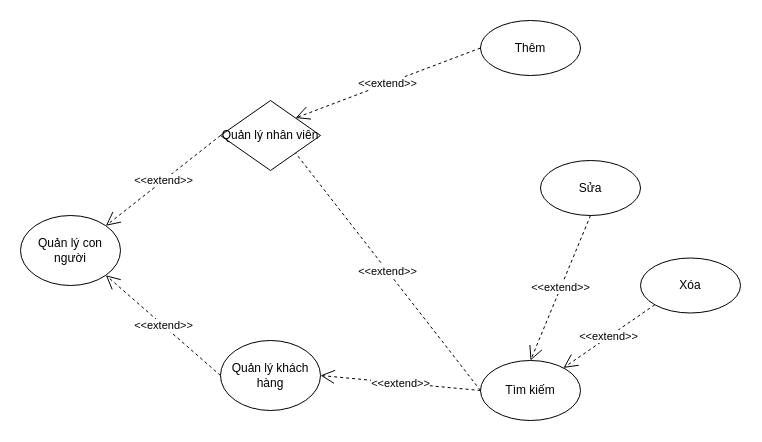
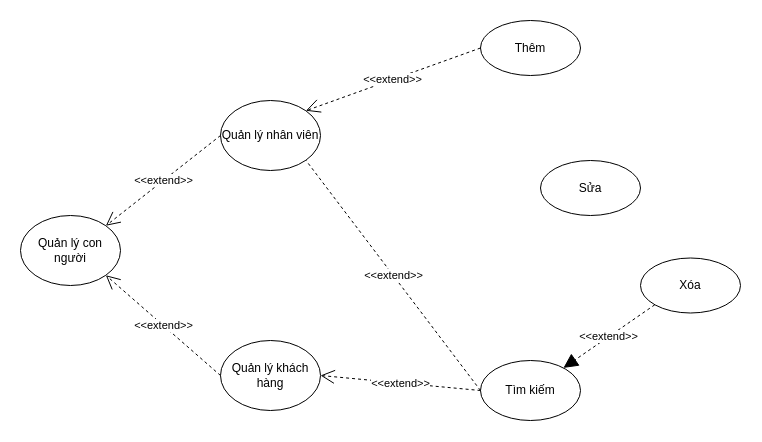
  <mxCell id="0" />
  <mxCell id="1" parent="0" />
  <mxCell id="2" value="Quản lý con người" style="ellipse;whiteSpace=wrap;html=1;" vertex="1" parent="1"><mxGeometry x="20" y="215" width="100" height="70" as="geometry" /></mxCell>
- <mxCell id="3" value="Quản lý nhân viên" style="rhombus;whiteSpace=wrap;html=1;" vertex="1" parent="1"><mxGeometry x="220" y="100" width="100" height="70" as="geometry" /></mxCell>
+ <mxCell id="3" value="Quản lý nhân viên" style="ellipse;whiteSpace=wrap;html=1;" vertex="1" parent="1"><mxGeometry x="220" y="100" width="100" height="70" as="geometry" /></mxCell>
  <mxCell id="4" value="Quản lý khách hàng" style="ellipse;whiteSpace=wrap;html=1;" vertex="1" parent="1"><mxGeometry x="220" y="340" width="100" height="70" as="geometry" /></mxCell>
  <mxCell id="5" value="&amp;lt;&amp;lt;extend&amp;gt;&amp;gt;" style="endArrow=open;endSize=12;dashed=1;html=1;exitX=0;exitY=0.5;exitDx=0;exitDy=0;entryX=1;entryY=0;entryDx=0;entryDy=0;" edge="1" parent="1" source="3" target="2"><mxGeometry width="160" relative="1" as="geometry"><mxPoint x="70" y="340" as="sourcePoint" /><mxPoint x="230" y="340" as="targetPoint" /></mxGeometry></mxCell>
  <mxCell id="6" value="&amp;lt;&amp;lt;extend&amp;gt;&amp;gt;" style="endArrow=open;endSize=12;dashed=1;html=1;entryX=1;entryY=1;entryDx=0;entryDy=0;exitX=0;exitY=0.5;exitDx=0;exitDy=0;" edge="1" parent="1" source="4" target="2"><mxGeometry width="160" relative="1" as="geometry"><mxPoint x="10" y="290" as="sourcePoint" /><mxPoint x="170" y="290" as="targetPoint" /></mxGeometry></mxCell>
  <mxCell id="7" value="Thêm" style="ellipse;whiteSpace=wrap;html=1;" vertex="1" parent="1"><mxGeometry x="480" y="20" width="100" height="55" as="geometry" /></mxCell>
  <mxCell id="8" value="Sửa" style="ellipse;whiteSpace=wrap;html=1;" vertex="1" parent="1"><mxGeometry x="540" y="160" width="100" height="55" as="geometry" /></mxCell>
  <mxCell id="9" value="Xóa" style="ellipse;whiteSpace=wrap;html=1;" vertex="1" parent="1"><mxGeometry x="640" y="257.5" width="100" height="55" as="geometry" /></mxCell>
  <mxCell id="10" value="Tìm kiếm" style="ellipse;whiteSpace=wrap;html=1;" vertex="1" parent="1"><mxGeometry x="480" y="360" width="100" height="60" as="geometry" /></mxCell>
  <mxCell id="11" value="&amp;lt;&amp;lt;extend&amp;gt;&amp;gt;" style="endArrow=open;endSize=12;dashed=1;html=1;exitX=0;exitY=0.5;exitDx=0;exitDy=0;entryX=1;entryY=0;entryDx=0;entryDy=0;" edge="1" parent="1" source="7" target="3"><mxGeometry width="160" relative="1" as="geometry"><mxPoint x="20" y="460" as="sourcePoint" /><mxPoint x="180" y="460" as="targetPoint" /></mxGeometry></mxCell>
  <mxCell id="12" value="&amp;lt;&amp;lt;extend&amp;gt;&amp;gt;" style="endArrow=none;endSize=12;dashed=1;html=1;exitX=0;exitY=0.5;exitDx=0;exitDy=0;entryX=1;entryY=1;entryDx=0;entryDy=0;" edge="1" parent="1" source="10" target="3"><mxGeometry width="160" relative="1" as="geometry"><mxPoint x="300" y="450" as="sourcePoint" /><mxPoint x="460" y="450" as="targetPoint" /></mxGeometry></mxCell>
  <mxCell id="13" value="&amp;lt;&amp;lt;extend&amp;gt;&amp;gt;" style="endArrow=open;endSize=12;dashed=1;html=1;exitX=0;exitY=0.5;exitDx=0;exitDy=0;entryX=1;entryY=0.5;entryDx=0;entryDy=0;" edge="1" parent="1" source="10" target="4"><mxGeometry width="160" relative="1" as="geometry"><mxPoint x="230" y="450" as="sourcePoint" /><mxPoint x="390" y="450" as="targetPoint" /></mxGeometry></mxCell>
- <mxCell id="14" value="&amp;lt;&amp;lt;extend&amp;gt;&amp;gt;" style="endArrow=open;endSize=12;dashed=1;html=1;exitX=0.5;exitY=1;exitDx=0;exitDy=0;entryX=0.5;entryY=0;entryDx=0;entryDy=0;" edge="1" parent="1" source="8" target="10"><mxGeometry width="160" relative="1" as="geometry"><mxPoint x="240" y="470" as="sourcePoint" /><mxPoint x="400" y="470" as="targetPoint" /></mxGeometry></mxCell>
- <mxCell id="15" value="&amp;lt;&amp;lt;extend&amp;gt;&amp;gt;" style="endArrow=open;endSize=12;dashed=1;html=1;exitX=0;exitY=1;exitDx=0;exitDy=0;" edge="1" parent="1" source="9" target="10"><mxGeometry width="160" relative="1" as="geometry"><mxPoint x="280" y="470" as="sourcePoint" /><mxPoint x="440" y="470" as="targetPoint" /></mxGeometry></mxCell>
+ <mxCell id="15" value="&amp;lt;&amp;lt;extend&amp;gt;&amp;gt;" style="endArrow=block;endSize=12;dashed=1;html=1;exitX=0;exitY=1;exitDx=0;exitDy=0;" edge="1" parent="1" source="9" target="10"><mxGeometry width="160" relative="1" as="geometry"><mxPoint x="280" y="470" as="sourcePoint" /><mxPoint x="440" y="470" as="targetPoint" /></mxGeometry></mxCell>
